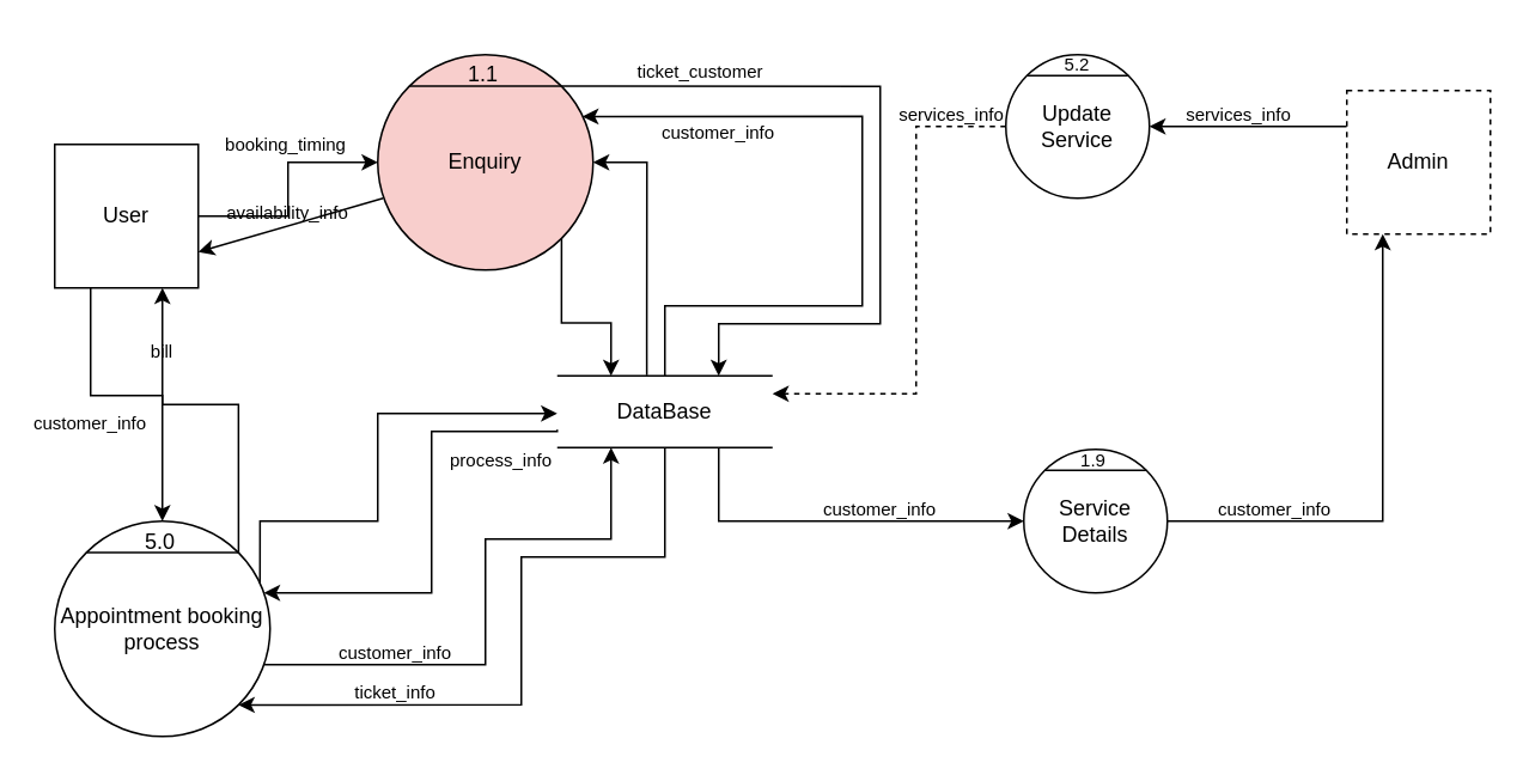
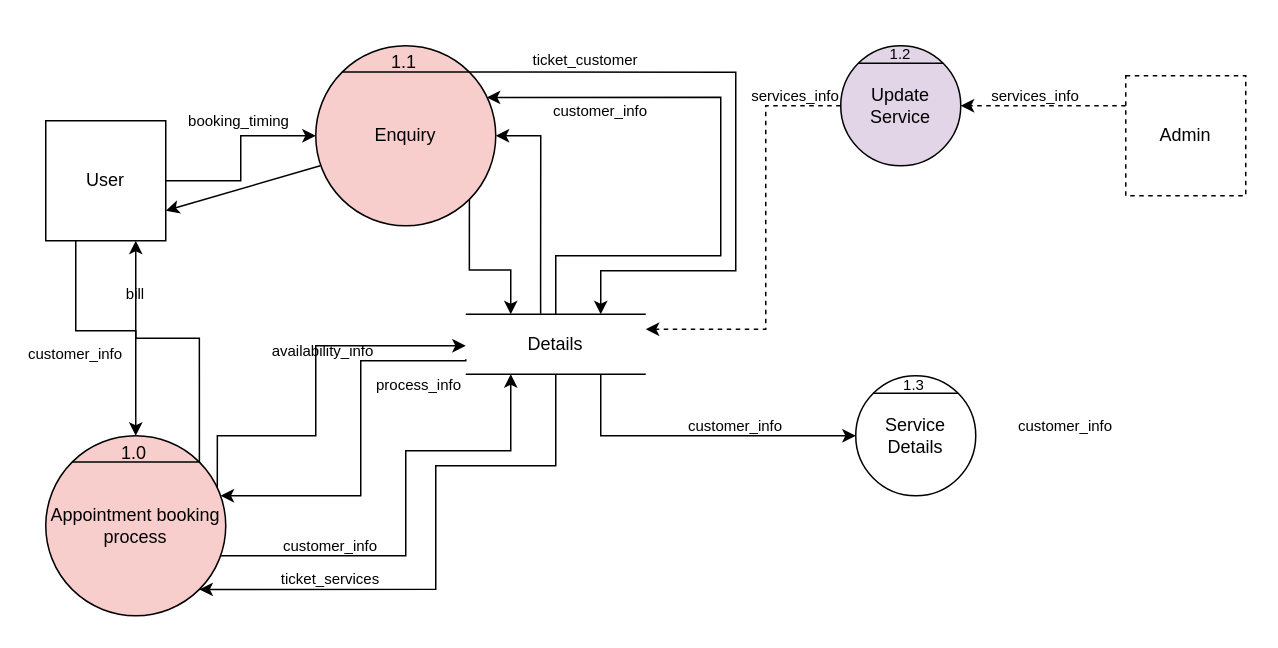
  <mxCell id="0" />
  <mxCell id="1" parent="0" />
  <mxCell id="2" style="edgeStyle=orthogonalEdgeStyle;rounded=0;orthogonalLoop=1;jettySize=auto;html=1;exitX=0.25;exitY=1;exitDx=0;exitDy=0;entryX=0.5;entryY=0;entryDx=0;entryDy=0;" parent="1" source="4" target="9" edge="1"><mxGeometry relative="1" as="geometry"><mxPoint x="110" y="290" as="targetPoint" /><Array as="points"><mxPoint x="50" y="220" /><mxPoint x="90" y="220" /></Array></mxGeometry></mxCell>
  <mxCell id="3" value="" style="edgeStyle=orthogonalEdgeStyle;rounded=0;orthogonalLoop=1;jettySize=auto;html=1;" parent="1" source="4" target="24" edge="1"><mxGeometry relative="1" as="geometry" /></mxCell>
  <mxCell id="4" value="User" style="whiteSpace=wrap;html=1;aspect=fixed;" parent="1" vertex="1"><mxGeometry x="30" y="80" width="80" height="80" as="geometry" /></mxCell>
- <mxCell id="5" style="edgeStyle=orthogonalEdgeStyle;rounded=0;orthogonalLoop=1;jettySize=auto;html=1;exitX=0;exitY=0.25;exitDx=0;exitDy=0;" parent="1" source="6" target="37" edge="1"><mxGeometry relative="1" as="geometry"><mxPoint x="630" y="70.241" as="targetPoint" /></mxGeometry></mxCell>
+ <mxCell id="5" style="edgeStyle=orthogonalEdgeStyle;rounded=0;orthogonalLoop=1;jettySize=auto;html=1;exitX=0;exitY=0.25;exitDx=0;exitDy=0;dashed=1;" parent="1" source="6" target="37" edge="1"><mxGeometry relative="1" as="geometry"><mxPoint x="630" y="70.241" as="targetPoint" /></mxGeometry></mxCell>
  <mxCell id="6" value="Admin" style="whiteSpace=wrap;html=1;aspect=fixed;dashed=1;" parent="1" vertex="1"><mxGeometry x="750" y="50" width="80" height="80" as="geometry" /></mxCell>
  <mxCell id="7" style="edgeStyle=orthogonalEdgeStyle;rounded=0;orthogonalLoop=1;jettySize=auto;html=1;exitX=0.969;exitY=0.667;exitDx=0;exitDy=0;entryX=0.25;entryY=1;entryDx=0;entryDy=0;exitPerimeter=0;" parent="1" source="9" target="21" edge="1"><mxGeometry relative="1" as="geometry"><mxPoint x="490" y="250" as="targetPoint" /><Array as="points"><mxPoint x="270" y="370" /><mxPoint x="270" y="300" /><mxPoint x="340" y="300" /></Array></mxGeometry></mxCell>
  <mxCell id="8" style="edgeStyle=orthogonalEdgeStyle;rounded=0;orthogonalLoop=1;jettySize=auto;html=1;exitX=1;exitY=0;exitDx=0;exitDy=0;entryX=0.75;entryY=1;entryDx=0;entryDy=0;" parent="1" source="9" target="4" edge="1"><mxGeometry relative="1" as="geometry" /></mxCell>
- <mxCell id="9" value="Appointment booking process" style="ellipse;whiteSpace=wrap;html=1;aspect=fixed;" parent="1" vertex="1"><mxGeometry x="30" y="290" width="120" height="120" as="geometry" /></mxCell>
+ <mxCell id="9" value="Appointment booking process" style="ellipse;whiteSpace=wrap;html=1;aspect=fixed;fillColor=#f8cecc;" parent="1" vertex="1"><mxGeometry x="30" y="290" width="120" height="120" as="geometry" /></mxCell>
  <mxCell id="10" value="" style="endArrow=none;html=1;rounded=0;exitX=0;exitY=0;exitDx=0;exitDy=0;entryX=1;entryY=0;entryDx=0;entryDy=0;" parent="1" source="9" target="9" edge="1"><mxGeometry width="50" height="50" relative="1" as="geometry"><mxPoint x="70" y="340" as="sourcePoint" /><mxPoint x="120" y="290" as="targetPoint" /></mxGeometry></mxCell>
- <mxCell id="11" value="5.0" style="text;html=1;strokeColor=none;fillColor=none;align=center;verticalAlign=middle;whiteSpace=wrap;rounded=0;" parent="1" vertex="1"><mxGeometry x="59" y="287" width="60" height="30" as="geometry" /></mxCell>
+ <mxCell id="11" value="1.0" style="text;html=1;strokeColor=none;fillColor=none;align=center;verticalAlign=middle;whiteSpace=wrap;rounded=0;" parent="1" vertex="1"><mxGeometry x="59" y="287" width="60" height="30" as="geometry" /></mxCell>
  <mxCell id="12" style="edgeStyle=orthogonalEdgeStyle;rounded=0;orthogonalLoop=1;jettySize=auto;html=1;entryX=1;entryY=1;entryDx=0;entryDy=0;exitX=0.5;exitY=1;exitDx=0;exitDy=0;" parent="1" source="21" target="9" edge="1"><mxGeometry relative="1" as="geometry"><mxPoint x="520" y="250" as="sourcePoint" /><Array as="points"><mxPoint x="370" y="310" /><mxPoint x="290" y="310" /><mxPoint x="290" y="392" /></Array></mxGeometry></mxCell>
  <mxCell id="13" style="edgeStyle=orthogonalEdgeStyle;rounded=0;orthogonalLoop=1;jettySize=auto;html=1;exitX=0.5;exitY=0;exitDx=0;exitDy=0;entryX=0.95;entryY=0.287;entryDx=0;entryDy=0;entryPerimeter=0;" parent="1" source="21" target="24" edge="1"><mxGeometry relative="1" as="geometry"><mxPoint x="480.28" y="207.48" as="sourcePoint" /><Array as="points"><mxPoint x="370" y="170" /><mxPoint x="480" y="170" /><mxPoint x="480" y="64" /></Array></mxGeometry></mxCell>
  <mxCell id="14" value="&lt;font style=&quot;font-size: 10px;&quot;&gt;bill&lt;/font&gt;" style="text;html=1;strokeColor=none;fillColor=none;align=center;verticalAlign=middle;whiteSpace=wrap;rounded=0;" parent="1" vertex="1"><mxGeometry x="60" y="180" width="60" height="30" as="geometry" /></mxCell>
  <mxCell id="15" value="&lt;font style=&quot;font-size: 10px;&quot;&gt;customer_info&lt;/font&gt;" style="text;html=1;strokeColor=none;fillColor=none;align=center;verticalAlign=middle;whiteSpace=wrap;rounded=0;" parent="1" vertex="1"><mxGeometry x="20" y="220" width="60" height="30" as="geometry" /></mxCell>
  <mxCell id="16" value="" style="endArrow=none;html=1;rounded=0;" parent="1" edge="1"><mxGeometry width="50" height="50" relative="1" as="geometry"><mxPoint x="310" y="209" as="sourcePoint" /><mxPoint x="430" y="209" as="targetPoint" /></mxGeometry></mxCell>
  <mxCell id="17" value="" style="endArrow=none;html=1;rounded=0;" parent="1" edge="1"><mxGeometry width="50" height="50" relative="1" as="geometry"><mxPoint x="310" y="249" as="sourcePoint" /><mxPoint x="430" y="249" as="targetPoint" /></mxGeometry></mxCell>
  <mxCell id="18" style="edgeStyle=orthogonalEdgeStyle;rounded=0;orthogonalLoop=1;jettySize=auto;html=1;entryX=1;entryY=0.5;entryDx=0;entryDy=0;exitX=0.416;exitY=-0.007;exitDx=0;exitDy=0;exitPerimeter=0;" parent="1" source="21" target="24" edge="1"><mxGeometry relative="1" as="geometry"><mxPoint x="360" y="190" as="sourcePoint" /><Array as="points"><mxPoint x="360" y="190" /><mxPoint x="360" y="190" /><mxPoint x="360" y="90" /></Array></mxGeometry></mxCell>
  <mxCell id="19" style="edgeStyle=orthogonalEdgeStyle;rounded=0;orthogonalLoop=1;jettySize=auto;html=1;exitX=0;exitY=0.75;exitDx=0;exitDy=0;" parent="1" source="21" target="9" edge="1"><mxGeometry relative="1" as="geometry"><Array as="points"><mxPoint x="240" y="240" /><mxPoint x="240" y="330" /></Array></mxGeometry></mxCell>
  <mxCell id="20" style="edgeStyle=orthogonalEdgeStyle;rounded=0;orthogonalLoop=1;jettySize=auto;html=1;exitX=0.75;exitY=1;exitDx=0;exitDy=0;" parent="1" source="21" edge="1"><mxGeometry relative="1" as="geometry"><mxPoint x="570" y="290" as="targetPoint" /><Array as="points"><mxPoint x="400" y="290" /></Array></mxGeometry></mxCell>
- <mxCell id="21" value="DataBase" style="text;html=1;strokeColor=none;fillColor=none;align=center;verticalAlign=middle;whiteSpace=wrap;rounded=0;" parent="1" vertex="1"><mxGeometry x="310" y="209" width="120" height="40" as="geometry" /></mxCell>
+ <mxCell id="21" value="Details" style="text;html=1;strokeColor=none;fillColor=none;align=center;verticalAlign=middle;whiteSpace=wrap;rounded=0;" parent="1" vertex="1"><mxGeometry x="310" y="209" width="120" height="40" as="geometry" /></mxCell>
  <mxCell id="22" style="edgeStyle=orthogonalEdgeStyle;rounded=0;orthogonalLoop=1;jettySize=auto;html=1;exitX=1;exitY=1;exitDx=0;exitDy=0;entryX=0.25;entryY=0;entryDx=0;entryDy=0;" parent="1" source="24" target="21" edge="1"><mxGeometry relative="1" as="geometry" /></mxCell>
  <mxCell id="23" style="edgeStyle=orthogonalEdgeStyle;rounded=0;orthogonalLoop=1;jettySize=auto;html=1;exitX=1;exitY=0;exitDx=0;exitDy=0;entryX=0.75;entryY=0;entryDx=0;entryDy=0;" parent="1" source="24" target="21" edge="1"><mxGeometry relative="1" as="geometry"><mxPoint x="490" y="210" as="targetPoint" /><Array as="points"><mxPoint x="490" y="48" /><mxPoint x="490" y="180" /><mxPoint x="400" y="180" /></Array></mxGeometry></mxCell>
  <mxCell id="24" value="Enquiry" style="ellipse;whiteSpace=wrap;html=1;fillColor=#f8cecc;" parent="1" vertex="1"><mxGeometry x="210" y="30" width="120" height="120" as="geometry" /></mxCell>
  <mxCell id="25" value="" style="endArrow=none;html=1;rounded=0;exitX=0;exitY=0;exitDx=0;exitDy=0;entryX=1;entryY=0;entryDx=0;entryDy=0;" parent="1" source="24" target="24" edge="1"><mxGeometry width="50" height="50" relative="1" as="geometry"><mxPoint x="560" y="420" as="sourcePoint" /><mxPoint x="610" y="370" as="targetPoint" /></mxGeometry></mxCell>
  <mxCell id="26" value="1.1" style="text;html=1;strokeColor=none;fillColor=none;align=center;verticalAlign=middle;whiteSpace=wrap;rounded=0;" parent="1" vertex="1"><mxGeometry x="239" y="26" width="60" height="30" as="geometry" /></mxCell>
  <mxCell id="27" value="&lt;font style=&quot;font-size: 10px;&quot;&gt;customer_info&lt;/font&gt;" style="text;html=1;strokeColor=none;fillColor=none;align=center;verticalAlign=middle;whiteSpace=wrap;rounded=0;" parent="1" vertex="1"><mxGeometry x="190" y="348" width="60" height="30" as="geometry" /></mxCell>
- <mxCell id="28" value="&lt;font style=&quot;font-size: 10px;&quot;&gt;ticket_info&lt;/font&gt;" style="text;html=1;strokeColor=none;fillColor=none;align=center;verticalAlign=middle;whiteSpace=wrap;rounded=0;" parent="1" vertex="1"><mxGeometry x="190" y="370" width="60" height="30" as="geometry" /></mxCell>
+ <mxCell id="28" value="&lt;font style=&quot;font-size: 10px;&quot;&gt;ticket_services&lt;/font&gt;" style="text;html=1;strokeColor=none;fillColor=none;align=center;verticalAlign=middle;whiteSpace=wrap;rounded=0;" parent="1" vertex="1"><mxGeometry x="190" y="370" width="60" height="30" as="geometry" /></mxCell>
  <mxCell id="29" value="" style="endArrow=classic;html=1;rounded=0;exitX=0.025;exitY=0.667;exitDx=0;exitDy=0;exitPerimeter=0;entryX=1;entryY=0.75;entryDx=0;entryDy=0;" parent="1" source="24" target="4" edge="1"><mxGeometry width="50" height="50" relative="1" as="geometry"><mxPoint x="560" y="420" as="sourcePoint" /><mxPoint x="110" y="110" as="targetPoint" /></mxGeometry></mxCell>
  <mxCell id="30" value="&lt;font style=&quot;font-size: 10px;&quot;&gt;booking_timing&lt;/font&gt;" style="text;html=1;strokeColor=none;fillColor=none;align=center;verticalAlign=middle;whiteSpace=wrap;rounded=0;" parent="1" vertex="1"><mxGeometry x="129" y="65" width="60" height="30" as="geometry" /></mxCell>
- <mxCell id="31" value="&lt;font style=&quot;font-size: 10px;&quot;&gt;availability_info&lt;/font&gt;" style="text;html=1;strokeColor=none;fillColor=none;align=center;verticalAlign=middle;whiteSpace=wrap;rounded=0;" parent="1" vertex="1"><mxGeometry x="130" y="103" width="60" height="30" as="geometry" /></mxCell>
+ <mxCell id="31" value="&lt;font style=&quot;font-size: 10px;&quot;&gt;availability_info&lt;/font&gt;" style="text;html=1;strokeColor=none;fillColor=none;align=center;verticalAlign=middle;whiteSpace=wrap;rounded=0;" parent="1" vertex="1"><mxGeometry x="185" y="218" width="60" height="30" as="geometry" /></mxCell>
  <mxCell id="32" style="edgeStyle=orthogonalEdgeStyle;rounded=0;orthogonalLoop=1;jettySize=auto;html=1;exitX=0.953;exitY=0.288;exitDx=0;exitDy=0;exitPerimeter=0;entryX=0;entryY=0.525;entryDx=0;entryDy=0;entryPerimeter=0;" parent="1" source="9" target="21" edge="1"><mxGeometry relative="1" as="geometry"><mxPoint x="160" y="360" as="sourcePoint" /><mxPoint x="300" y="210" as="targetPoint" /><Array as="points"><mxPoint x="144" y="290" /><mxPoint x="210" y="290" /><mxPoint x="210" y="230" /></Array></mxGeometry></mxCell>
  <mxCell id="33" value="&lt;font style=&quot;font-size: 10px;&quot;&gt;process_info&lt;/font&gt;" style="text;html=1;strokeColor=none;fillColor=none;align=center;verticalAlign=middle;whiteSpace=wrap;rounded=0;" parent="1" vertex="1"><mxGeometry x="259" y="246.5" width="40" height="19" as="geometry" /></mxCell>
  <mxCell id="34" value="&lt;font style=&quot;font-size: 10px;&quot;&gt;ticket_customer&lt;/font&gt;" style="text;html=1;strokeColor=none;fillColor=none;align=center;verticalAlign=middle;whiteSpace=wrap;rounded=0;" parent="1" vertex="1"><mxGeometry x="360" y="24" width="60" height="30" as="geometry" /></mxCell>
  <mxCell id="35" value="&lt;font style=&quot;font-size: 10px;&quot;&gt;customer_info&lt;/font&gt;" style="text;html=1;strokeColor=none;fillColor=none;align=center;verticalAlign=middle;whiteSpace=wrap;rounded=0;" parent="1" vertex="1"><mxGeometry x="370" y="58" width="60" height="30" as="geometry" /></mxCell>
  <mxCell id="36" style="edgeStyle=orthogonalEdgeStyle;rounded=0;orthogonalLoop=1;jettySize=auto;html=1;exitX=0;exitY=0.5;exitDx=0;exitDy=0;entryX=1;entryY=0.25;entryDx=0;entryDy=0;dashed=1;" parent="1" source="37" target="21" edge="1"><mxGeometry relative="1" as="geometry"><Array as="points"><mxPoint x="510" y="70" /><mxPoint x="510" y="219" /></Array></mxGeometry></mxCell>
- <mxCell id="37" value="Update Service" style="ellipse;whiteSpace=wrap;html=1;aspect=fixed;" parent="1" vertex="1"><mxGeometry x="560" y="30.001" width="80" height="80" as="geometry" /></mxCell>
+ <mxCell id="37" value="Update Service" style="ellipse;whiteSpace=wrap;html=1;aspect=fixed;fillColor=#e1d5e7;" parent="1" vertex="1"><mxGeometry x="560" y="30.001" width="80" height="80" as="geometry" /></mxCell>
  <mxCell id="38" value="" style="endArrow=none;html=1;rounded=0;exitX=0;exitY=0;exitDx=0;exitDy=0;entryX=1;entryY=0;entryDx=0;entryDy=0;" parent="1" source="37" target="37" edge="1"><mxGeometry width="50" height="50" relative="1" as="geometry"><mxPoint x="400" y="250" as="sourcePoint" /><mxPoint x="450" y="200" as="targetPoint" /></mxGeometry></mxCell>
- <mxCell id="39" value="&lt;font style=&quot;font-size: 10px;&quot;&gt;5.2&lt;br&gt;&lt;/font&gt;" style="text;html=1;strokeColor=none;fillColor=none;align=center;verticalAlign=middle;whiteSpace=wrap;rounded=0;" parent="1" vertex="1"><mxGeometry x="570" y="20" width="60" height="30" as="geometry" /></mxCell>
+ <mxCell id="39" value="&lt;font style=&quot;font-size: 10px;&quot;&gt;1.2&lt;br&gt;&lt;/font&gt;" style="text;html=1;strokeColor=none;fillColor=none;align=center;verticalAlign=middle;whiteSpace=wrap;rounded=0;" parent="1" vertex="1"><mxGeometry x="570" y="20" width="60" height="30" as="geometry" /></mxCell>
  <mxCell id="40" value="&lt;font style=&quot;font-size: 10px;&quot;&gt;services_info&lt;/font&gt;" style="text;html=1;strokeColor=none;fillColor=none;align=center;verticalAlign=middle;whiteSpace=wrap;rounded=0;" parent="1" vertex="1"><mxGeometry x="660" y="48" width="60" height="30" as="geometry" /></mxCell>
  <mxCell id="41" value="&lt;font style=&quot;font-size: 10px;&quot;&gt;services_info&lt;/font&gt;" style="text;html=1;strokeColor=none;fillColor=none;align=center;verticalAlign=middle;whiteSpace=wrap;rounded=0;" parent="1" vertex="1"><mxGeometry x="500" y="48" width="60" height="30" as="geometry" /></mxCell>
- <mxCell id="42" style="edgeStyle=orthogonalEdgeStyle;rounded=0;orthogonalLoop=1;jettySize=auto;html=1;exitX=1;exitY=0.5;exitDx=0;exitDy=0;entryX=0.25;entryY=1;entryDx=0;entryDy=0;" parent="1" source="43" target="6" edge="1"><mxGeometry relative="1" as="geometry" /></mxCell>
  <mxCell id="43" value="Service Details" style="ellipse;whiteSpace=wrap;html=1;aspect=fixed;" parent="1" vertex="1"><mxGeometry x="570" y="250" width="80" height="80" as="geometry" /></mxCell>
  <mxCell id="44" value="" style="endArrow=none;html=1;rounded=0;exitX=0;exitY=0;exitDx=0;exitDy=0;entryX=1;entryY=0;entryDx=0;entryDy=0;" parent="1" source="43" target="43" edge="1"><mxGeometry width="50" height="50" relative="1" as="geometry"><mxPoint x="582" y="262" as="sourcePoint" /><mxPoint x="638" y="262" as="targetPoint" /></mxGeometry></mxCell>
- <mxCell id="45" value="&lt;font style=&quot;font-size: 10px;&quot;&gt;1.9&lt;br&gt;&lt;/font&gt;" style="text;html=1;strokeColor=none;fillColor=none;align=center;verticalAlign=middle;whiteSpace=wrap;rounded=0;" parent="1" vertex="1"><mxGeometry x="579" y="241" width="60" height="30" as="geometry" /></mxCell>
+ <mxCell id="45" value="&lt;font style=&quot;font-size: 10px;&quot;&gt;1.3&lt;br&gt;&lt;/font&gt;" style="text;html=1;strokeColor=none;fillColor=none;align=center;verticalAlign=middle;whiteSpace=wrap;rounded=0;" parent="1" vertex="1"><mxGeometry x="579" y="241" width="60" height="30" as="geometry" /></mxCell>
  <mxCell id="46" value="&lt;font style=&quot;font-size: 10px;&quot;&gt;customer_info&lt;/font&gt;" style="text;html=1;strokeColor=none;fillColor=none;align=center;verticalAlign=middle;whiteSpace=wrap;rounded=0;" parent="1" vertex="1"><mxGeometry x="460" y="268" width="60" height="30" as="geometry" /></mxCell>
  <mxCell id="47" value="&lt;font style=&quot;font-size: 10px;&quot;&gt;customer_info&lt;/font&gt;" style="text;html=1;strokeColor=none;fillColor=none;align=center;verticalAlign=middle;whiteSpace=wrap;rounded=0;" parent="1" vertex="1"><mxGeometry x="680" y="268" width="60" height="30" as="geometry" /></mxCell>
